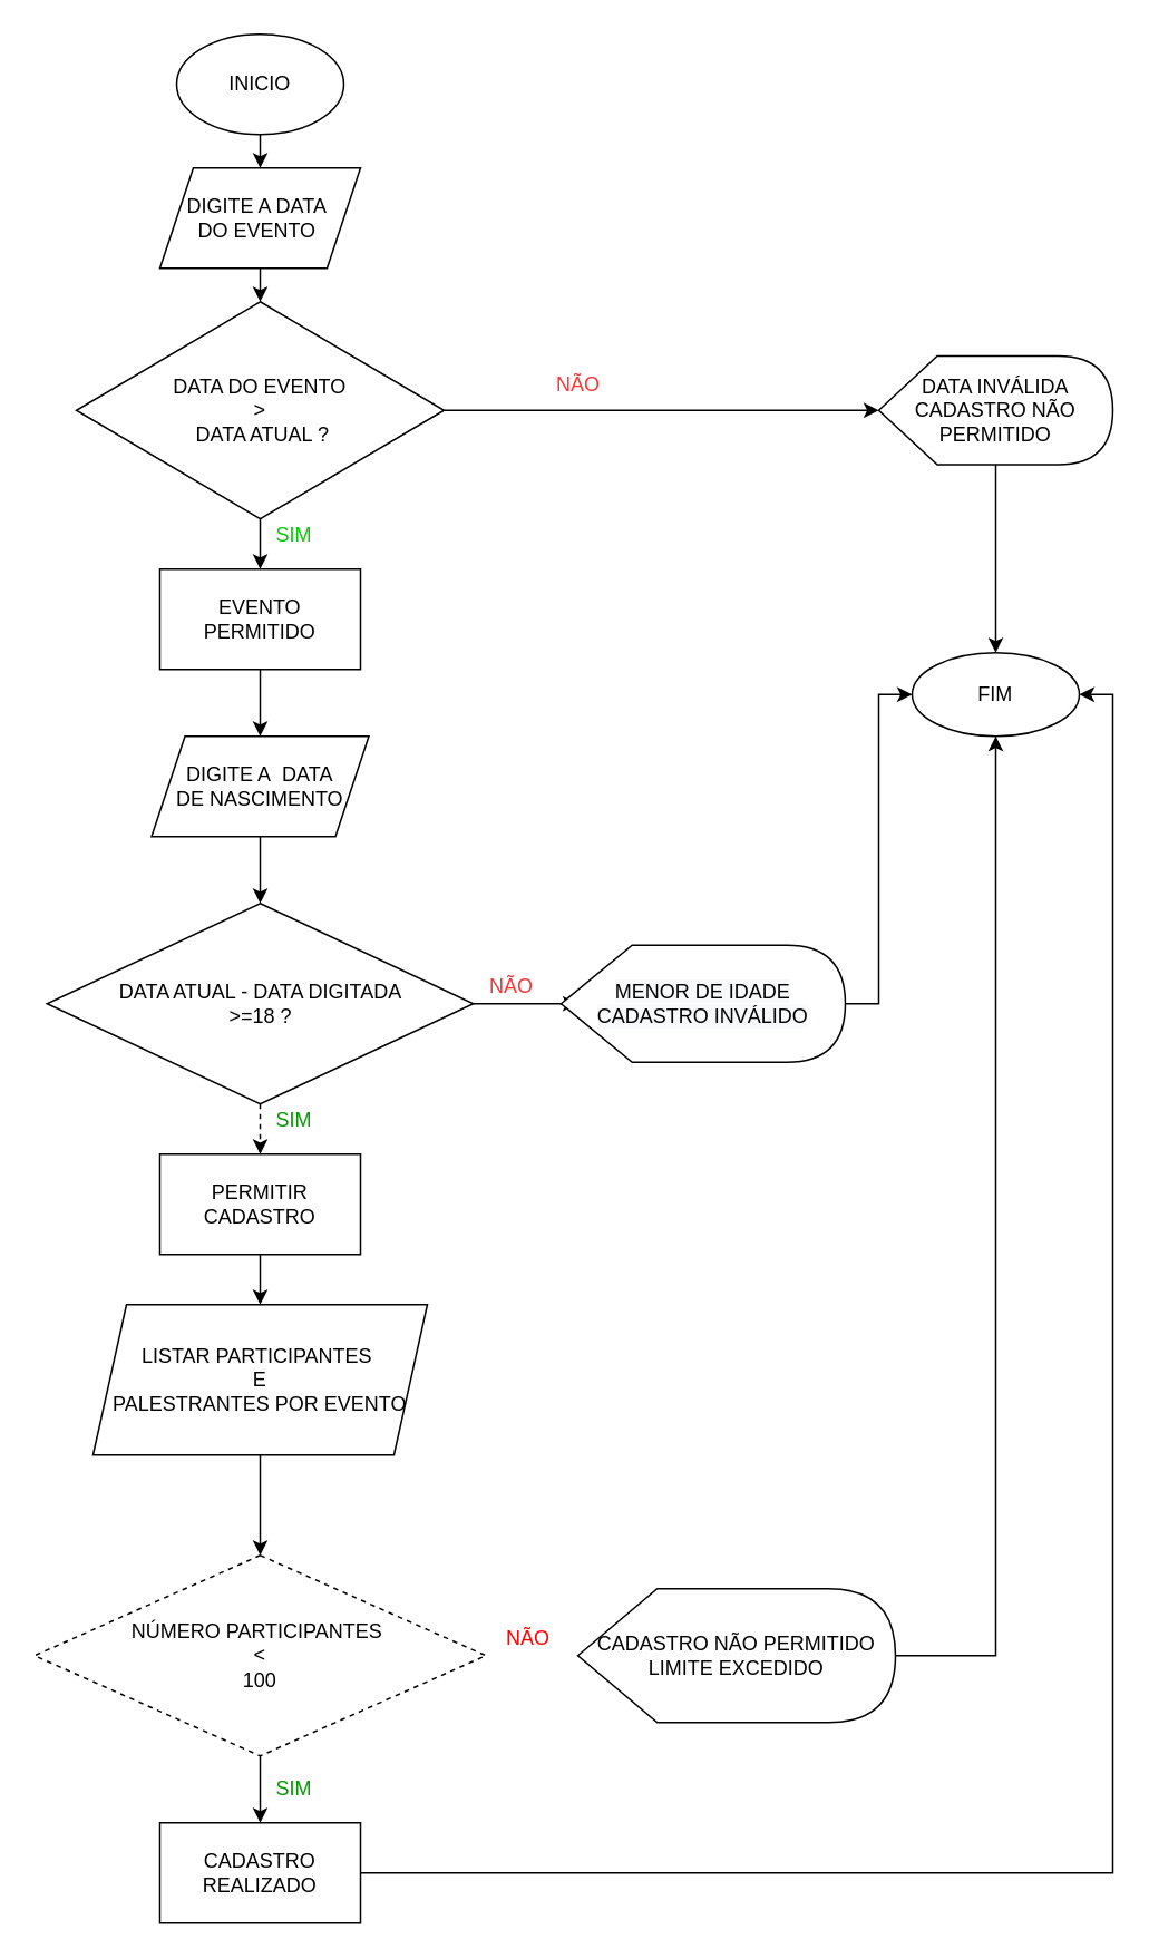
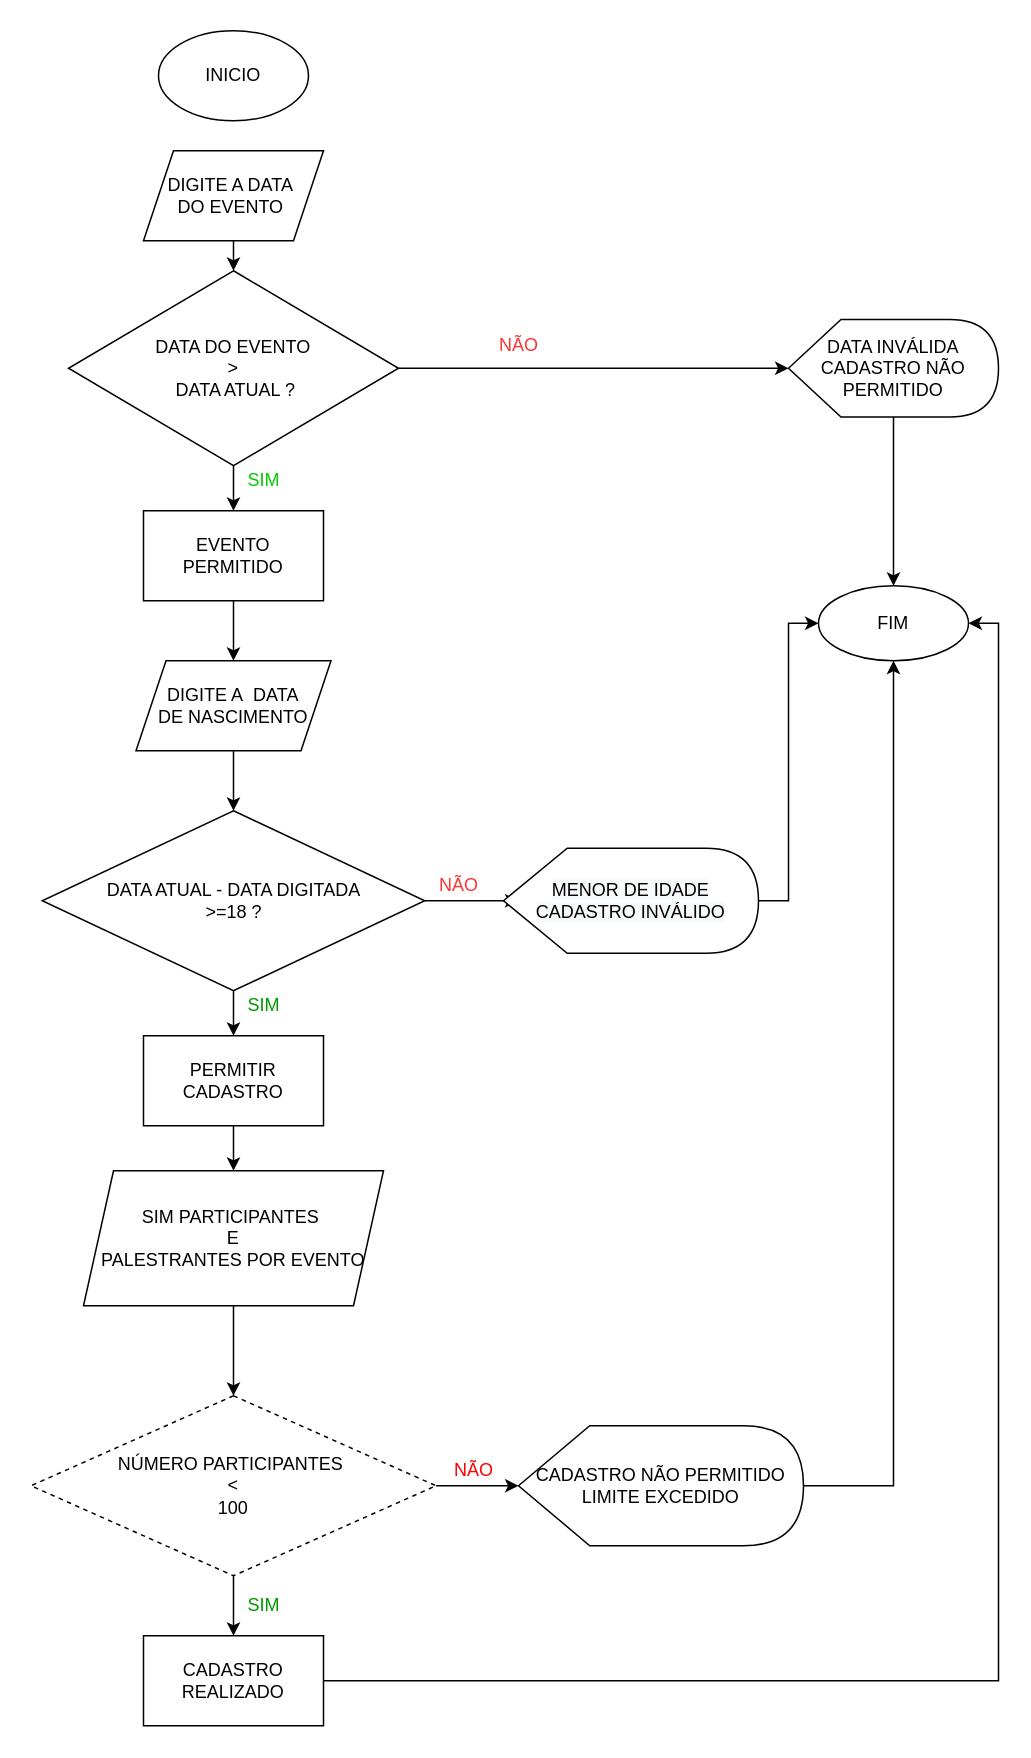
  <mxCell id="0" />
  <mxCell id="1" parent="0" />
- <mxCell id="2" style="edgeStyle=orthogonalEdgeStyle;rounded=0;orthogonalLoop=1;jettySize=auto;html=1;exitX=0.5;exitY=1;exitDx=0;exitDy=0;entryX=0.5;entryY=0;entryDx=0;entryDy=0;" edge="1" parent="1" source="3" target="23"><mxGeometry relative="1" as="geometry" /></mxCell>
  <mxCell id="3" value="INICIO" style="ellipse;whiteSpace=wrap;html=1;" parent="1" vertex="1"><mxGeometry x="105" y="20" width="100" height="60" as="geometry" /></mxCell>
  <mxCell id="4" style="edgeStyle=orthogonalEdgeStyle;rounded=0;orthogonalLoop=1;jettySize=auto;html=1;exitX=1;exitY=0.5;exitDx=0;exitDy=0;entryX=0;entryY=0.5;entryDx=0;entryDy=0;entryPerimeter=0;" parent="1" source="6" edge="1" target="27"><mxGeometry relative="1" as="geometry"><mxPoint x="415" y="245" as="targetPoint" /></mxGeometry></mxCell>
  <mxCell id="5" style="edgeStyle=orthogonalEdgeStyle;rounded=0;orthogonalLoop=1;jettySize=auto;html=1;entryX=0.5;entryY=0;entryDx=0;entryDy=0;" parent="1" source="6" target="10" edge="1"><mxGeometry relative="1" as="geometry" /></mxCell>
  <mxCell id="6" value="DATA DO EVENTO&lt;br&gt;&amp;gt;&lt;br&gt;&amp;nbsp;DATA ATUAL ?" style="rhombus;whiteSpace=wrap;html=1;" parent="1" vertex="1"><mxGeometry x="45" y="180" width="220" height="130" as="geometry" /></mxCell>
  <mxCell id="7" value="NÃO" style="text;html=1;align=center;verticalAlign=middle;resizable=0;points=[];autosize=1;fontColor=#FF3333;" parent="1" vertex="1"><mxGeometry x="325" y="220" width="40" height="20" as="geometry" /></mxCell>
  <mxCell id="8" value="FIM" style="ellipse;whiteSpace=wrap;html=1;" parent="1" vertex="1"><mxGeometry x="545" y="390" width="100" height="50" as="geometry" /></mxCell>
  <mxCell id="9" style="edgeStyle=orthogonalEdgeStyle;rounded=0;orthogonalLoop=1;jettySize=auto;html=1;exitX=0.5;exitY=1;exitDx=0;exitDy=0;entryX=0.5;entryY=0;entryDx=0;entryDy=0;" parent="1" source="10" target="12" edge="1"><mxGeometry relative="1" as="geometry" /></mxCell>
  <mxCell id="10" value="EVENTO PERMITIDO" style="rounded=0;whiteSpace=wrap;html=1;" parent="1" vertex="1"><mxGeometry x="95" y="340" width="120" height="60" as="geometry" /></mxCell>
  <mxCell id="11" style="edgeStyle=orthogonalEdgeStyle;rounded=0;orthogonalLoop=1;jettySize=auto;html=1;" parent="1" source="12" target="15" edge="1"><mxGeometry relative="1" as="geometry" /></mxCell>
  <mxCell id="12" value="DIGITE A&amp;nbsp; DATA&lt;br&gt;DE NASCIMENTO" style="shape=parallelogram;perimeter=parallelogramPerimeter;whiteSpace=wrap;html=1;fixedSize=1;" parent="1" vertex="1"><mxGeometry x="90" y="440" width="130" height="60" as="geometry" /></mxCell>
  <mxCell id="13" style="edgeStyle=orthogonalEdgeStyle;rounded=0;orthogonalLoop=1;jettySize=auto;html=1;exitX=1;exitY=0.5;exitDx=0;exitDy=0;entryX=0;entryY=0.5;entryDx=0;entryDy=0;" parent="1" source="15" edge="1"><mxGeometry relative="1" as="geometry"><mxPoint x="345" y="600" as="targetPoint" /></mxGeometry></mxCell>
- <mxCell id="14" style="edgeStyle=orthogonalEdgeStyle;rounded=0;orthogonalLoop=1;jettySize=auto;html=1;exitX=0.5;exitY=1;exitDx=0;exitDy=0;entryX=0.5;entryY=0;entryDx=0;entryDy=0;dashed=1;" edge="1" parent="1" source="15" target="25"><mxGeometry relative="1" as="geometry" /></mxCell>
+ <mxCell id="14" style="edgeStyle=orthogonalEdgeStyle;rounded=0;orthogonalLoop=1;jettySize=auto;html=1;exitX=0.5;exitY=1;exitDx=0;exitDy=0;entryX=0.5;entryY=0;entryDx=0;entryDy=0;" edge="1" parent="1" source="15" target="25"><mxGeometry relative="1" as="geometry" /></mxCell>
  <mxCell id="15" value="DATA ATUAL - DATA DIGITADA &lt;br&gt;&amp;gt;=18 ?" style="rhombus;whiteSpace=wrap;html=1;" parent="1" vertex="1"><mxGeometry x="27.5" y="540" width="255" height="120" as="geometry" /></mxCell>
  <mxCell id="16" value="NÃO" style="text;html=1;align=center;verticalAlign=middle;resizable=0;points=[];autosize=1;strokeColor=none;fillColor=none;fontColor=#FF3333;" parent="1" vertex="1"><mxGeometry x="285" y="580" width="40" height="20" as="geometry" /></mxCell>
  <mxCell id="17" style="edgeStyle=orthogonalEdgeStyle;rounded=0;orthogonalLoop=1;jettySize=auto;html=1;exitX=0.5;exitY=1;exitDx=0;exitDy=0;" edge="1" parent="1" source="18" target="21"><mxGeometry relative="1" as="geometry" /></mxCell>
- <mxCell id="18" value="&lt;span&gt;LISTAR PARTICIPANTES&amp;nbsp;&lt;/span&gt;&lt;br&gt;&lt;span&gt;E&lt;/span&gt;&lt;br&gt;&lt;span&gt;PALESTRANTES POR EVENTO&lt;/span&gt;" style="shape=parallelogram;perimeter=parallelogramPerimeter;whiteSpace=wrap;html=1;fixedSize=1;" vertex="1" parent="1"><mxGeometry x="55" y="780" width="200" height="90" as="geometry" /></mxCell>
+ <mxCell id="18" value="&lt;span&gt;SIM PARTICIPANTES&amp;nbsp;&lt;/span&gt;&lt;br&gt;&lt;span&gt;E&lt;/span&gt;&lt;br&gt;&lt;span&gt;PALESTRANTES POR EVENTO&lt;/span&gt;" style="shape=parallelogram;perimeter=parallelogramPerimeter;whiteSpace=wrap;html=1;fixedSize=1;" vertex="1" parent="1"><mxGeometry x="55" y="780" width="200" height="90" as="geometry" /></mxCell>
+ <mxCell id="19" style="edgeStyle=orthogonalEdgeStyle;rounded=0;orthogonalLoop=1;jettySize=auto;html=1;exitX=1;exitY=0.5;exitDx=0;exitDy=0;entryX=0;entryY=0.5;entryDx=0;entryDy=0;entryPerimeter=0;" edge="1" parent="1" source="21" target="31"><mxGeometry relative="1" as="geometry" /></mxCell>
  <mxCell id="20" style="edgeStyle=orthogonalEdgeStyle;rounded=0;orthogonalLoop=1;jettySize=auto;html=1;exitX=0.5;exitY=1;exitDx=0;exitDy=0;entryX=0.5;entryY=0;entryDx=0;entryDy=0;fontColor=#000000;" edge="1" parent="1" source="21" target="36"><mxGeometry relative="1" as="geometry" /></mxCell>
  <mxCell id="21" value="NÚMERO PARTICIPANTES&amp;nbsp;&lt;br&gt;&amp;lt;&lt;br&gt;100" style="rhombus;whiteSpace=wrap;html=1;dashed=1;" vertex="1" parent="1"><mxGeometry x="20" y="930" width="270" height="120" as="geometry" /></mxCell>
  <mxCell id="22" style="edgeStyle=orthogonalEdgeStyle;rounded=0;orthogonalLoop=1;jettySize=auto;html=1;exitX=0.5;exitY=1;exitDx=0;exitDy=0;entryX=0.5;entryY=0;entryDx=0;entryDy=0;" edge="1" parent="1" source="23" target="6"><mxGeometry relative="1" as="geometry" /></mxCell>
  <mxCell id="23" value="DIGITE A DATA&amp;nbsp;&lt;br&gt;DO EVENTO&amp;nbsp;" style="shape=parallelogram;perimeter=parallelogramPerimeter;whiteSpace=wrap;html=1;fixedSize=1;" vertex="1" parent="1"><mxGeometry x="95" y="100" width="120" height="60" as="geometry" /></mxCell>
  <mxCell id="24" style="edgeStyle=orthogonalEdgeStyle;rounded=0;orthogonalLoop=1;jettySize=auto;html=1;exitX=0.5;exitY=1;exitDx=0;exitDy=0;entryX=0.5;entryY=0;entryDx=0;entryDy=0;" edge="1" parent="1" source="25" target="18"><mxGeometry relative="1" as="geometry" /></mxCell>
  <mxCell id="25" value="PERMITIR&lt;br&gt;CADASTRO" style="rounded=0;whiteSpace=wrap;html=1;" vertex="1" parent="1"><mxGeometry x="95" y="690" width="120" height="60" as="geometry" /></mxCell>
  <mxCell id="26" style="edgeStyle=orthogonalEdgeStyle;rounded=0;orthogonalLoop=1;jettySize=auto;html=1;entryX=0.5;entryY=0;entryDx=0;entryDy=0;" edge="1" parent="1" source="27" target="8"><mxGeometry relative="1" as="geometry" /></mxCell>
  <mxCell id="27" value="&lt;span&gt;DATA INVÁLIDA&lt;/span&gt;&lt;br&gt;&lt;span&gt;CADASTRO NÃO PERMITIDO&lt;/span&gt;" style="shape=display;whiteSpace=wrap;html=1;" vertex="1" parent="1"><mxGeometry x="525" y="212.5" width="140" height="65" as="geometry" /></mxCell>
  <mxCell id="28" style="edgeStyle=orthogonalEdgeStyle;rounded=0;orthogonalLoop=1;jettySize=auto;html=1;exitX=1;exitY=0.5;exitDx=0;exitDy=0;exitPerimeter=0;entryX=0;entryY=0.5;entryDx=0;entryDy=0;" edge="1" parent="1" source="29" target="8"><mxGeometry relative="1" as="geometry" /></mxCell>
  <mxCell id="29" value="&#10;&#10;&lt;span style=&quot;color: rgb(0, 0, 0); font-family: helvetica; font-size: 12px; font-style: normal; font-weight: 400; letter-spacing: normal; text-align: center; text-indent: 0px; text-transform: none; word-spacing: 0px; background-color: rgb(248, 249, 250); display: inline; float: none;&quot;&gt;MENOR DE IDADE&lt;/span&gt;&lt;br style=&quot;color: rgb(0, 0, 0); font-family: helvetica; font-size: 12px; font-style: normal; font-weight: 400; letter-spacing: normal; text-align: center; text-indent: 0px; text-transform: none; word-spacing: 0px; background-color: rgb(248, 249, 250);&quot;&gt;&lt;span style=&quot;color: rgb(0, 0, 0); font-family: helvetica; font-size: 12px; font-style: normal; font-weight: 400; letter-spacing: normal; text-align: center; text-indent: 0px; text-transform: none; word-spacing: 0px; background-color: rgb(248, 249, 250); display: inline; float: none;&quot;&gt;CADASTRO INVÁLIDO&lt;/span&gt;&#10;&#10;" style="shape=display;whiteSpace=wrap;html=1;" vertex="1" parent="1"><mxGeometry x="335" y="565" width="170" height="70" as="geometry" /></mxCell>
  <mxCell id="30" style="edgeStyle=orthogonalEdgeStyle;rounded=0;orthogonalLoop=1;jettySize=auto;html=1;entryX=0.5;entryY=1;entryDx=0;entryDy=0;fontColor=#FF0000;" edge="1" parent="1" source="31" target="8"><mxGeometry relative="1" as="geometry" /></mxCell>
  <mxCell id="31" value="CADASTRO NÃO PERMITIDO&lt;br&gt;LIMITE EXCEDIDO" style="shape=display;whiteSpace=wrap;html=1;" vertex="1" parent="1"><mxGeometry x="345" y="950" width="190" height="80" as="geometry" /></mxCell>
  <mxCell id="32" value="NÃO" style="text;html=1;align=center;verticalAlign=middle;resizable=0;points=[];autosize=1;strokeColor=none;fillColor=none;fontColor=#FF0000;" vertex="1" parent="1"><mxGeometry x="295" y="970" width="40" height="20" as="geometry" /></mxCell>
  <mxCell id="33" value="SIM" style="text;html=1;align=center;verticalAlign=middle;resizable=0;points=[];autosize=1;strokeColor=none;fillColor=none;fontColor=#009900;" vertex="1" parent="1"><mxGeometry x="155" y="660" width="40" height="20" as="geometry" /></mxCell>
  <mxCell id="34" value="SIM" style="text;html=1;align=center;verticalAlign=middle;resizable=0;points=[];autosize=1;strokeColor=none;fillColor=none;fontColor=#00CC00;" vertex="1" parent="1"><mxGeometry x="155" y="310" width="40" height="20" as="geometry" /></mxCell>
  <mxCell id="35" style="edgeStyle=orthogonalEdgeStyle;rounded=0;orthogonalLoop=1;jettySize=auto;html=1;exitX=1;exitY=0.5;exitDx=0;exitDy=0;entryX=1;entryY=0.5;entryDx=0;entryDy=0;fontColor=#000000;" edge="1" parent="1" source="36" target="8"><mxGeometry relative="1" as="geometry" /></mxCell>
  <mxCell id="36" value="CADASTRO&lt;br&gt;REALIZADO" style="rounded=0;whiteSpace=wrap;html=1;fontColor=#000000;" vertex="1" parent="1"><mxGeometry x="95" y="1090" width="120" height="60" as="geometry" /></mxCell>
  <mxCell id="37" value="SIM" style="text;html=1;align=center;verticalAlign=middle;resizable=0;points=[];autosize=1;strokeColor=none;fillColor=none;fontColor=#009900;" vertex="1" parent="1"><mxGeometry x="155" y="1060" width="40" height="20" as="geometry" /></mxCell>
